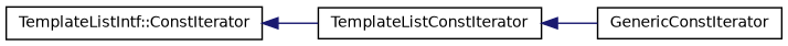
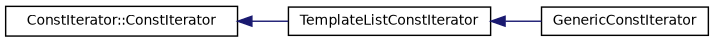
  digraph {
    rankdir=LR
    node [color=black fillcolor=white fontname=Helvetica fontsize=10 shape=record style=filled]
    edge [color=midnightblue dir=back fontname=Helvetica fontsize=10 labelfontname=Helvetica labelfontsize=10 style=solid]
-   n1 [height=0.2 label="TemplateListIntf::ConstIterator" width=0.4]
+   n1 [height=0.2 label="ConstIterator::ConstIterator" width=0.4]
    n2 [height=0.2 label=TemplateListConstIterator width=0.4]
    n3 [height=0.2 label=GenericConstIterator width=0.4]
    n1 -> n2
    n2 -> n3
  }
